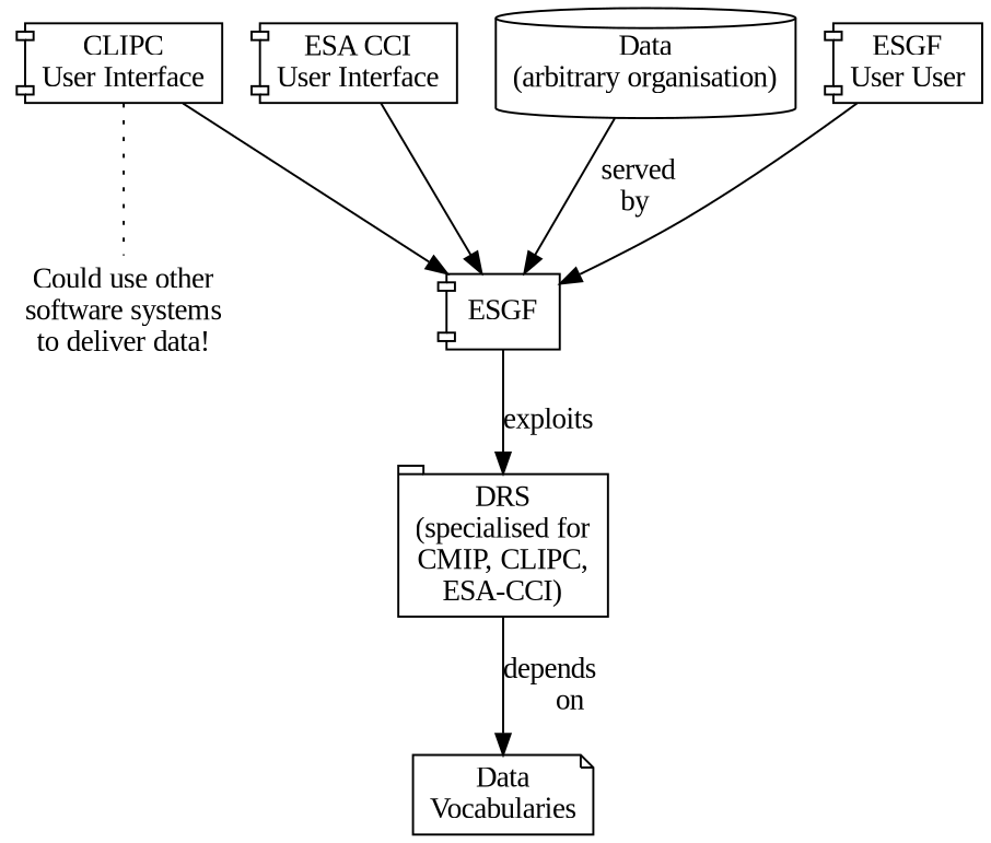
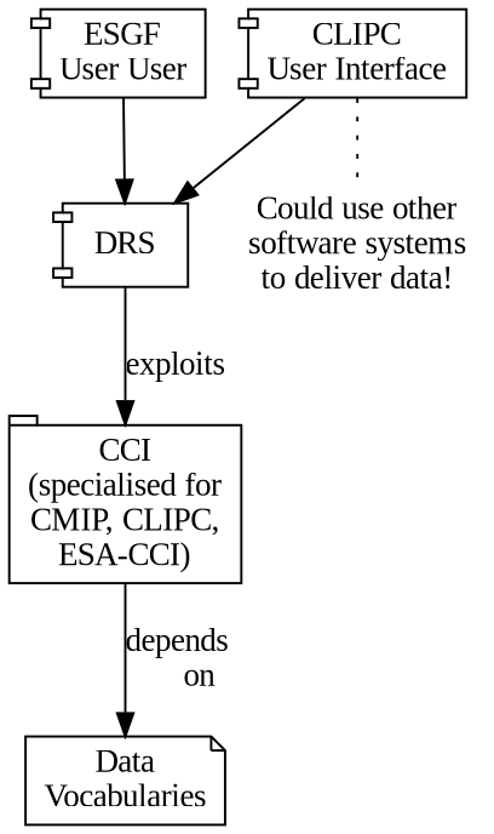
  digraph {
    fontname="Liberation Serif"
    node [fontname="Liberation Serif" shape=component]
    edge [fontname="Liberation Serif"]
-   n1 [label=ESGF]
+   n1 [label=DRS]
    n2 [label="Could use other\nsoftware systems\nto deliver data!" shape=none]
-   n3 [label="DRS\n(specialised for\nCMIP, CLIPC,\nESA-CCI)" shape=tab]
+   n3 [label="CCI\n(specialised for\nCMIP, CLIPC,\nESA-CCI)" shape=tab]
    n4 [label="ESGF\nUser User"]
    n5 [label="Data\nVocabularies" shape=note]
    n6 [label="CLIPC\nUser Interface"]
-   n7 [label="ESA CCI\nUser Interface"]
-   n8 [label="Data\n(arbitrary organisation)" shape=cylinder]
    subgraph sub_1 {
      rank=same
      n1
      n2
    }
    n1 -> n3 [label="exploits    "]
    n3 -> n5 [label="depends     \non"]
    n4 -> n1
    n6 -> n1
    n6 -> n2 [dir=none style=dotted]
-   n7 -> n1
-   n8 -> n1 [label=" served\nby"]
  }
